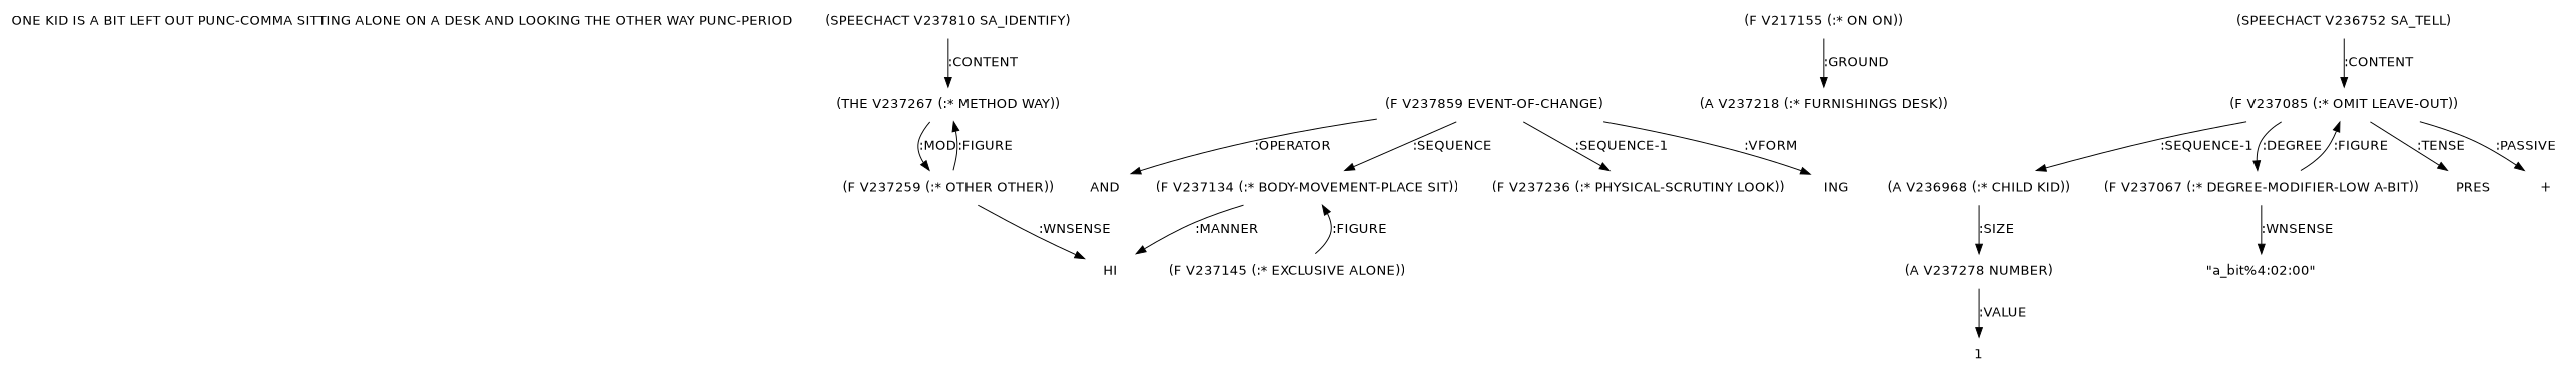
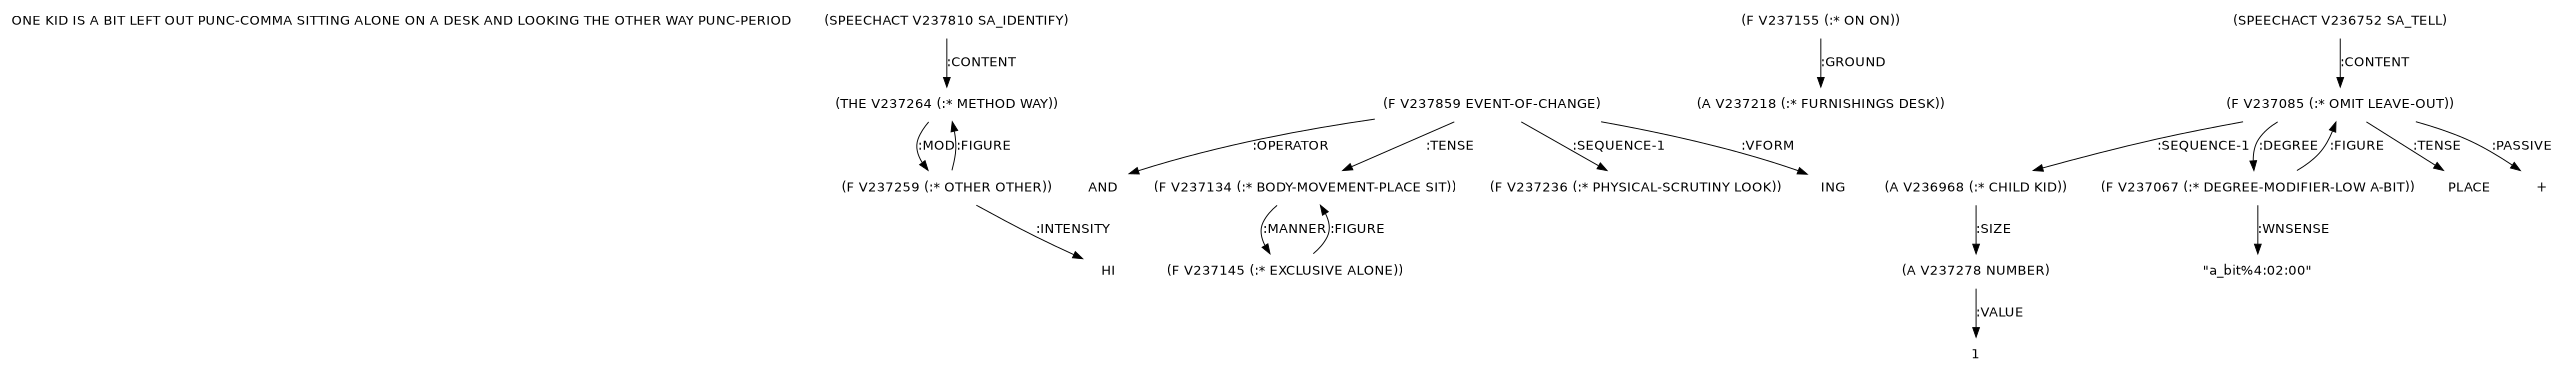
  digraph {
    fontname="DejaVu Sans"
    node [fontname="DejaVu Sans" shape=none]
    edge [fontname="DejaVu Sans"]
    "ONE KID IS A BIT LEFT OUT PUNC-COMMA SITTING ALONE ON A DESK AND LOOKING THE OTHER WAY PUNC-PERIOD"
    n2 [label="(SPEECHACT V237810 SA_IDENTIFY)"]
-   n3 [label="(THE V237267 (:* METHOD WAY))"]
+   n3 [label="(THE V237264 (:* METHOD WAY))"]
    n4 [label="(F V237259 (:* OTHER OTHER))"]
    n5 [label=HI]
    n6 [label="(F V237859 EVENT-OF-CHANGE)"]
    n7 [label=AND]
    n8 [label="(F V237134 (:* BODY-MOVEMENT-PLACE SIT))"]
    n9 [label="(F V237236 (:* PHYSICAL-SCRUTINY LOOK))"]
    n10 [label=ING]
    n11 [label="(F V237145 (:* EXCLUSIVE ALONE))"]
-   n12 [label="(F V217155 (:* ON ON))"]
+   n12 [label="(F V237155 (:* ON ON))"]
    n13 [label="(A V237218 (:* FURNISHINGS DESK))"]
    n14 [label="(SPEECHACT V236752 SA_TELL)"]
    n15 [label="(F V237085 (:* OMIT LEAVE-OUT))"]
    n16 [label="(A V236968 (:* CHILD KID))"]
    n17 [label="(F V237067 (:* DEGREE-MODIFIER-LOW A-BIT))"]
-   n18 [label=PRES]
+   n18 [label=PLACE]
    n19 [label="+"]
    n20 [label="(A V237278 NUMBER)"]
    n21 [label="\"a_bit%4:02:00\""]
    n22 [label=1]
    n2 -> n3 [label=":CONTENT"]
    n3 -> n4 [label=":MOD"]
    n4 -> n3 [label=":FIGURE"]
-   n4 -> n5 [label=":WNSENSE"]
+   n4 -> n5 [label=":INTENSITY"]
    n6 -> n7 [label=":OPERATOR"]
-   n6 -> n8 [label=":SEQUENCE"]
+   n6 -> n8 [label=":TENSE"]
    n6 -> n9 [label=":SEQUENCE-1"]
    n6 -> n10 [label=":VFORM"]
-   n8 -> n5 [label=":MANNER"]
+   n8 -> n11 [label=":MANNER"]
    n11 -> n8 [label=":FIGURE"]
    n12 -> n13 [label=":GROUND"]
    n14 -> n15 [label=":CONTENT"]
    n15 -> n16 [label=":SEQUENCE-1"]
    n15 -> n17 [label=":DEGREE"]
    n15 -> n18 [label=":TENSE"]
    n15 -> n19 [label=":PASSIVE"]
    n16 -> n20 [label=":SIZE"]
    n17 -> n15 [label=":FIGURE"]
    n17 -> n21 [label=":WNSENSE"]
    n20 -> n22 [label=":VALUE"]
  }
